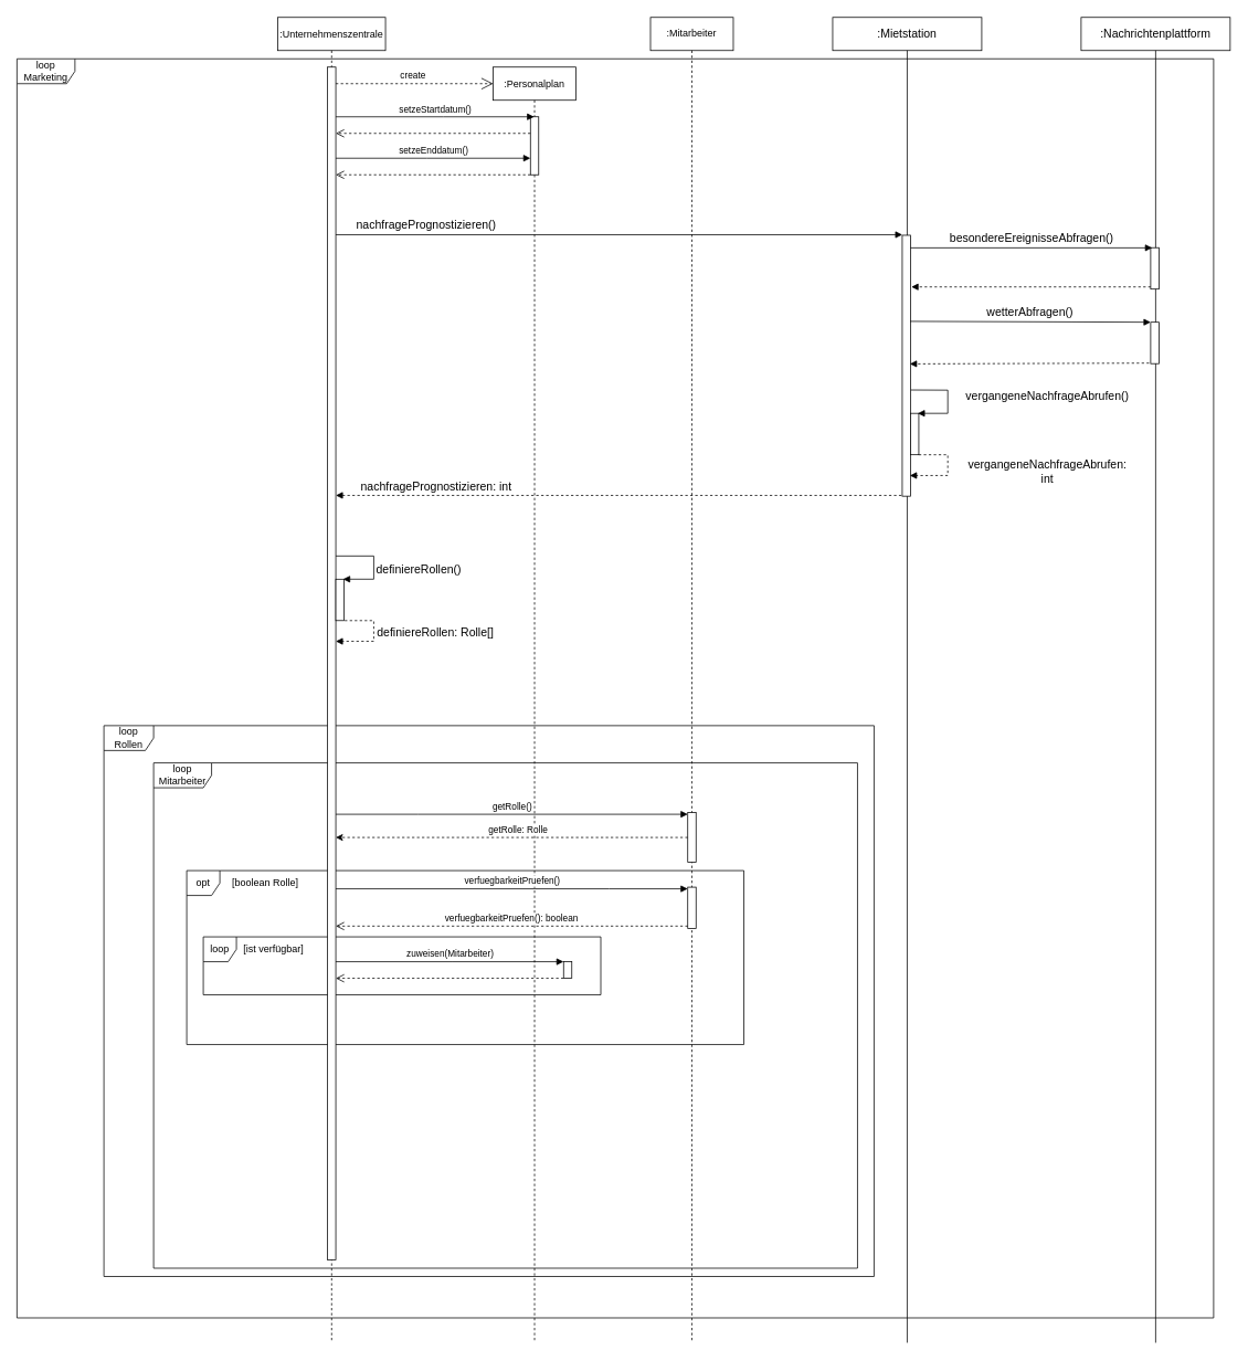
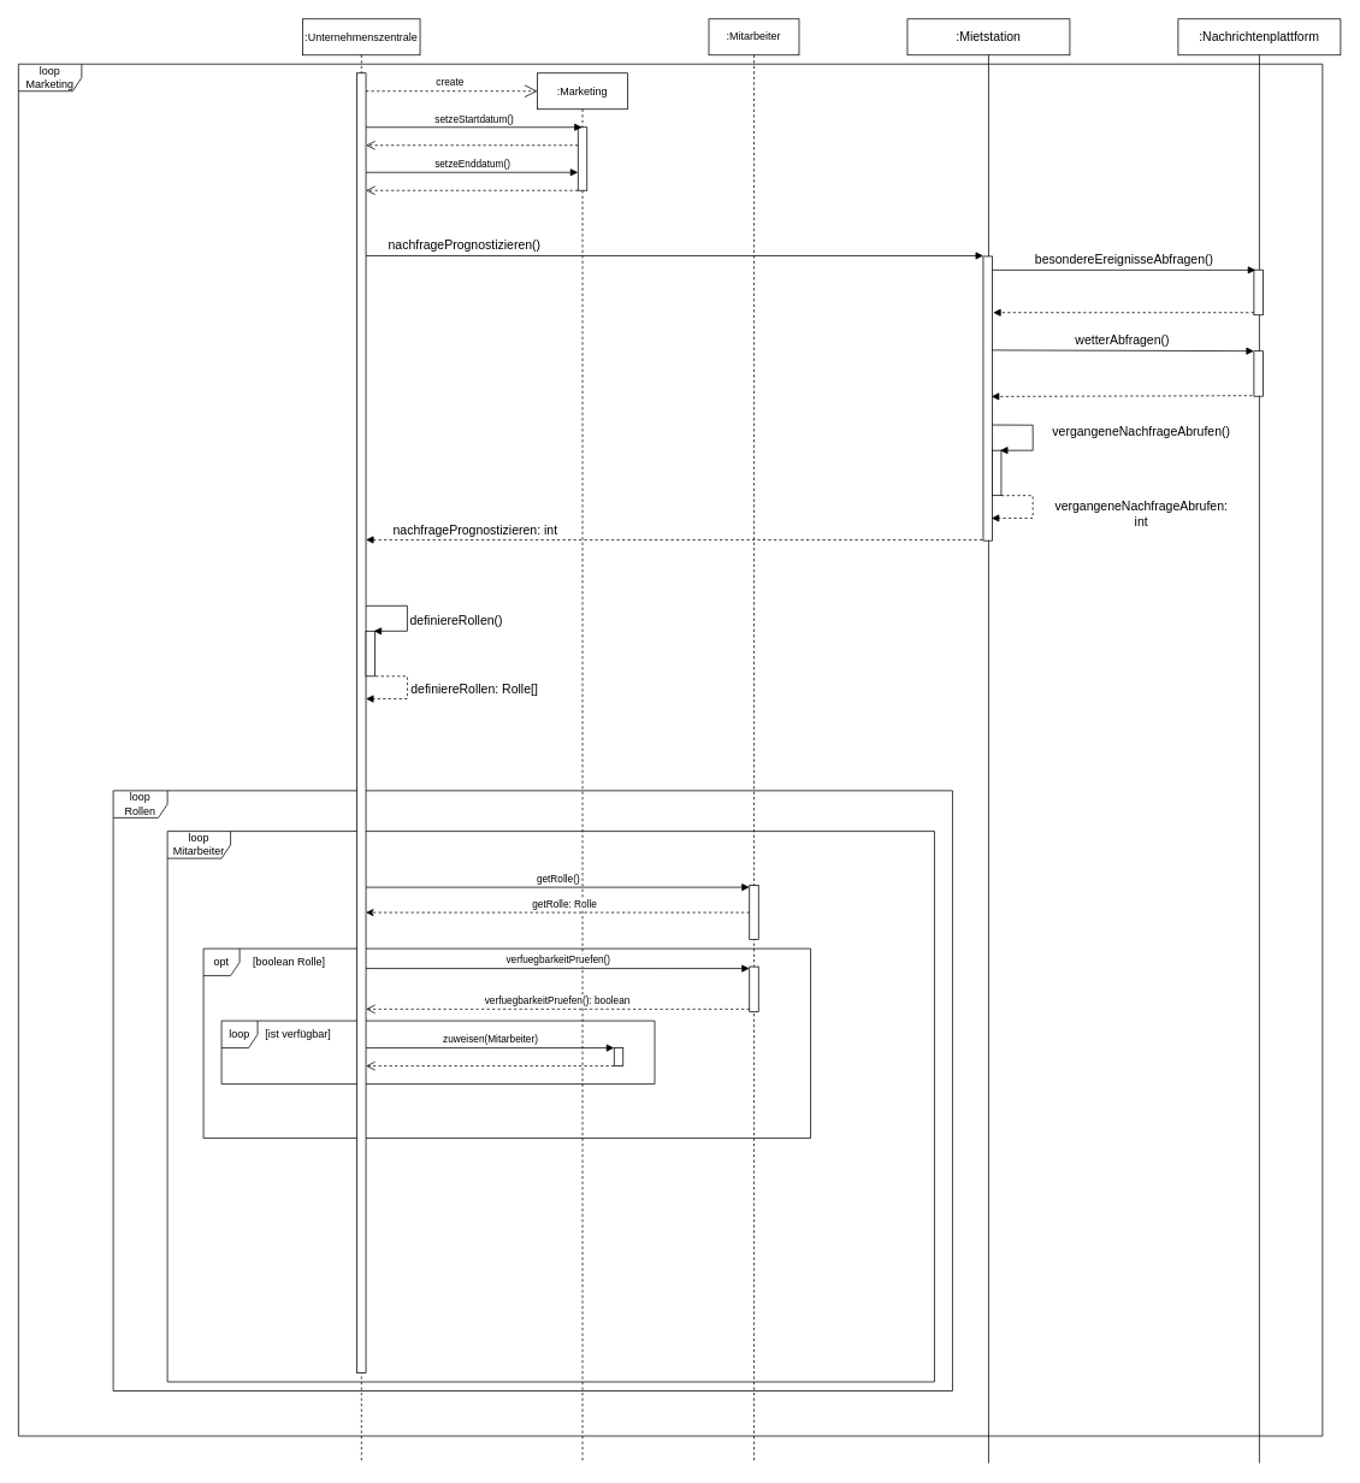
  <mxCell id="0" />
  <mxCell id="1" parent="0" />
  <mxCell id="2" value="opt" style="shape=umlFrame;whiteSpace=wrap;html=1;width=40;height=30;" parent="1" vertex="1"><mxGeometry x="225" y="1050" width="672.75" height="210" as="geometry" /></mxCell>
  <mxCell id="3" value="loop Rollen" style="shape=umlFrame;whiteSpace=wrap;html=1;" parent="1" vertex="1"><mxGeometry x="125" y="875" width="930" height="665" as="geometry" /></mxCell>
  <mxCell id="4" value="loop Marketing" style="shape=umlFrame;whiteSpace=wrap;html=1;width=70;height=30;" vertex="1" parent="1"><mxGeometry x="20" y="70" width="1445" height="1520" as="geometry" /></mxCell>
  <mxCell id="5" value=":Unternehmenszentrale" style="shape=umlLifeline;perimeter=lifelinePerimeter;container=1;collapsible=0;recursiveResize=0;rounded=0;shadow=0;strokeWidth=1;size=40;" parent="1" vertex="1"><mxGeometry x="335" y="20" width="130" height="1600" as="geometry" /></mxCell>
  <mxCell id="6" value="loop Mitarbeiter" style="shape=umlFrame;whiteSpace=wrap;html=1;width=70;height=30;" vertex="1" parent="5"><mxGeometry x="-150" y="900" width="850" height="610" as="geometry" /></mxCell>
  <mxCell id="7" value="loop" style="shape=umlFrame;whiteSpace=wrap;html=1;width=40;height=30;" vertex="1" parent="5"><mxGeometry x="-90" y="1110" width="480" height="70" as="geometry" /></mxCell>
  <mxCell id="8" value="" style="html=1;points=[];perimeter=orthogonalPerimeter;" parent="5" vertex="1"><mxGeometry x="60" y="60" width="10" height="1440" as="geometry" /></mxCell>
  <mxCell id="9" value="" style="html=1;points=[];perimeter=orthogonalPerimeter;fontSize=14;" vertex="1" parent="5"><mxGeometry x="70.0" y="678.2" width="10" height="50" as="geometry" /></mxCell>
  <mxCell id="10" value="definiereRollen()" style="html=1;verticalAlign=bottom;labelBackgroundColor=none;endArrow=block;endFill=1;rounded=0;fontSize=14;entryX=0.875;entryY=0;entryDx=0;entryDy=0;entryPerimeter=0;" edge="1" parent="5" target="9" source="8"><mxGeometry x="0.331" y="-54" width="160" relative="1" as="geometry"><mxPoint x="71.22" y="649.995" as="sourcePoint" /><mxPoint x="-504.17" y="568.2" as="targetPoint" /><Array as="points"><mxPoint x="115.83" y="650.2" /><mxPoint x="115.83" y="678.2" /></Array><mxPoint x="54" y="54" as="offset" /></mxGeometry></mxCell>
  <mxCell id="11" value="&lt;div&gt;definiereRollen: Rolle[]&lt;/div&gt;" style="html=1;verticalAlign=bottom;labelBackgroundColor=none;endArrow=block;endFill=1;dashed=1;rounded=0;fontSize=14;" edge="1" parent="5" target="8"><mxGeometry x="0.134" y="-74" width="160" relative="1" as="geometry"><mxPoint x="80.83" y="728.2" as="sourcePoint" /><mxPoint x="70.0" y="753.315" as="targetPoint" /><Array as="points"><mxPoint x="115.83" y="728.2" /><mxPoint x="115.83" y="753.2" /></Array><mxPoint x="74" y="74" as="offset" /></mxGeometry></mxCell>
  <mxCell id="12" value="[ist verfügbar]" style="text;html=1;strokeColor=none;fillColor=none;align=center;verticalAlign=middle;whiteSpace=wrap;rounded=0;" vertex="1" parent="5"><mxGeometry x="-60" y="1110" width="110" height="30" as="geometry" /></mxCell>
  <mxCell id="13" value="[boolean Rolle]" style="text;html=1;strokeColor=none;fillColor=none;align=center;verticalAlign=middle;whiteSpace=wrap;rounded=0;" parent="5" vertex="1"><mxGeometry x="-70" y="1030" width="110" height="30" as="geometry" /></mxCell>
- <mxCell id="14" value=":Personalplan" style="shape=umlLifeline;perimeter=lifelinePerimeter;container=1;collapsible=0;recursiveResize=0;rounded=0;shadow=0;strokeWidth=1;" parent="1" vertex="1"><mxGeometry x="595" y="80" width="100" height="1540" as="geometry" /></mxCell>
+ <mxCell id="14" value=":Marketing" style="shape=umlLifeline;perimeter=lifelinePerimeter;container=1;collapsible=0;recursiveResize=0;rounded=0;shadow=0;strokeWidth=1;" parent="1" vertex="1"><mxGeometry x="595" y="80" width="100" height="1540" as="geometry" /></mxCell>
  <mxCell id="15" value="" style="html=1;points=[];perimeter=orthogonalPerimeter;" parent="14" vertex="1"><mxGeometry x="45" y="60" width="10" height="70" as="geometry" /></mxCell>
  <mxCell id="16" value="" style="html=1;points=[];perimeter=orthogonalPerimeter;" vertex="1" parent="14"><mxGeometry x="85" y="1080" width="10" height="20" as="geometry" /></mxCell>
  <mxCell id="17" value=":Mitarbeiter" style="shape=umlLifeline;perimeter=lifelinePerimeter;whiteSpace=wrap;html=1;container=1;collapsible=0;recursiveResize=0;outlineConnect=0;" parent="1" vertex="1"><mxGeometry x="785" y="20" width="100" height="1600" as="geometry" /></mxCell>
  <mxCell id="18" value="" style="html=1;points=[];perimeter=orthogonalPerimeter;" vertex="1" parent="17"><mxGeometry x="45" y="960" width="10" height="60" as="geometry" /></mxCell>
  <mxCell id="19" value="" style="html=1;points=[];perimeter=orthogonalPerimeter;" parent="17" vertex="1"><mxGeometry x="45" y="1050" width="10" height="50" as="geometry" /></mxCell>
  <mxCell id="20" value="create" style="endArrow=open;endSize=12;dashed=1;html=1;rounded=0;" parent="1" source="8" edge="1"><mxGeometry x="-0.026" y="10" width="160" relative="1" as="geometry"><mxPoint x="405" y="90" as="sourcePoint" /><mxPoint x="595" y="100" as="targetPoint" /><Array as="points"><mxPoint x="495" y="100" /></Array><mxPoint as="offset" /></mxGeometry></mxCell>
  <mxCell id="21" value="setzeStartdatum()" style="html=1;verticalAlign=bottom;endArrow=block;rounded=0;" parent="1" source="8" target="14" edge="1"><mxGeometry width="80" relative="1" as="geometry"><mxPoint x="425" y="170" as="sourcePoint" /><mxPoint x="505" y="170" as="targetPoint" /><Array as="points"><mxPoint x="535" y="140" /></Array></mxGeometry></mxCell>
  <mxCell id="22" value="" style="html=1;verticalAlign=bottom;endArrow=open;dashed=1;endSize=8;rounded=0;" parent="1" source="15" target="8" edge="1"><mxGeometry relative="1" as="geometry"><mxPoint x="555" y="190" as="sourcePoint" /><mxPoint x="475" y="190" as="targetPoint" /><Array as="points"><mxPoint x="515" y="160" /></Array></mxGeometry></mxCell>
  <mxCell id="23" value="setzeEnddatum()" style="html=1;verticalAlign=bottom;endArrow=block;rounded=0;" parent="1" source="8" target="15" edge="1"><mxGeometry width="80" relative="1" as="geometry"><mxPoint x="545" y="290" as="sourcePoint" /><mxPoint x="625" y="290" as="targetPoint" /><Array as="points"><mxPoint x="515" y="190" /></Array></mxGeometry></mxCell>
  <mxCell id="24" value="" style="html=1;verticalAlign=bottom;endArrow=open;dashed=1;endSize=8;rounded=0;" parent="1" source="15" target="8" edge="1"><mxGeometry relative="1" as="geometry"><mxPoint x="625" y="290" as="sourcePoint" /><mxPoint x="545" y="290" as="targetPoint" /><Array as="points"><mxPoint x="525" y="210" /></Array></mxGeometry></mxCell>
  <mxCell id="25" value="nachfragePrognostizieren()" style="html=1;verticalAlign=bottom;labelBackgroundColor=none;endArrow=block;endFill=1;rounded=0;fontSize=14;entryX=0.009;entryY=-0.002;entryDx=0;entryDy=0;entryPerimeter=0;" edge="1" parent="1" target="27" source="8"><mxGeometry x="-0.678" width="160" relative="1" as="geometry"><mxPoint x="425" y="282" as="sourcePoint" /><mxPoint x="1475" y="282" as="targetPoint" /><mxPoint x="-1" as="offset" /></mxGeometry></mxCell>
  <mxCell id="26" value=":Mietstation" style="shape=umlLifeline;perimeter=lifelinePerimeter;whiteSpace=wrap;html=1;container=1;collapsible=0;recursiveResize=0;outlineConnect=0;lifelineDashed=0;fontSize=14;size=40;" vertex="1" parent="1"><mxGeometry x="1005" y="20" width="180" height="1600" as="geometry" /></mxCell>
  <mxCell id="27" value="" style="html=1;points=[];perimeter=orthogonalPerimeter;fontSize=14;" vertex="1" parent="26"><mxGeometry x="84" y="263" width="10" height="315" as="geometry" /></mxCell>
  <mxCell id="28" value="" style="html=1;points=[];perimeter=orthogonalPerimeter;fontSize=14;" vertex="1" parent="26"><mxGeometry x="94" y="478" width="10" height="50" as="geometry" /></mxCell>
  <mxCell id="29" value="vergangeneNachfrageAbrufen()" style="html=1;verticalAlign=bottom;labelBackgroundColor=none;endArrow=block;endFill=1;rounded=0;fontSize=14;entryX=0.875;entryY=0;entryDx=0;entryDy=0;entryPerimeter=0;exitX=1.039;exitY=0.593;exitDx=0;exitDy=0;exitPerimeter=0;" edge="1" parent="26" source="27" target="28"><mxGeometry x="0.15" y="120" width="160" relative="1" as="geometry"><mxPoint x="99" y="448" as="sourcePoint" /><mxPoint x="249" y="448" as="targetPoint" /><Array as="points"><mxPoint x="139" y="450" /><mxPoint x="139" y="478" /></Array><mxPoint as="offset" /></mxGeometry></mxCell>
  <mxCell id="30" value="&lt;div&gt;vergangeneNachfrageAbrufen:&lt;/div&gt;&lt;div&gt;int&lt;br&gt;&lt;/div&gt;" style="html=1;verticalAlign=bottom;labelBackgroundColor=none;endArrow=block;endFill=1;dashed=1;rounded=0;fontSize=14;entryX=0.917;entryY=0.921;entryDx=0;entryDy=0;entryPerimeter=0;" edge="1" parent="26" target="27"><mxGeometry x="0.134" y="121" width="160" relative="1" as="geometry"><mxPoint x="104" y="528" as="sourcePoint" /><mxPoint x="264" y="528" as="targetPoint" /><Array as="points"><mxPoint x="139" y="528" /><mxPoint x="139" y="553" /></Array><mxPoint x="120" y="-106" as="offset" /></mxGeometry></mxCell>
  <mxCell id="31" value=":Nachrichtenplattform" style="shape=umlLifeline;perimeter=lifelinePerimeter;whiteSpace=wrap;html=1;container=1;collapsible=0;recursiveResize=0;outlineConnect=0;lifelineDashed=0;fontSize=14;" vertex="1" parent="1"><mxGeometry x="1305" y="20" width="180" height="1600" as="geometry" /></mxCell>
  <mxCell id="32" value="" style="html=1;points=[];perimeter=orthogonalPerimeter;fontSize=14;" vertex="1" parent="31"><mxGeometry x="84" y="278" width="10" height="50" as="geometry" /></mxCell>
  <mxCell id="33" value="" style="html=1;points=[];perimeter=orthogonalPerimeter;fontSize=14;" vertex="1" parent="31"><mxGeometry x="84" y="368" width="10" height="50" as="geometry" /></mxCell>
  <mxCell id="34" value="besondereEreignisseAbfragen()" style="html=1;verticalAlign=bottom;labelBackgroundColor=none;endArrow=block;endFill=1;rounded=0;fontSize=14;entryX=0.178;entryY=0.004;entryDx=0;entryDy=0;entryPerimeter=0;" edge="1" parent="1" source="27" target="32"><mxGeometry width="160" relative="1" as="geometry"><mxPoint x="1134" y="328" as="sourcePoint" /><mxPoint x="1294" y="328" as="targetPoint" /></mxGeometry></mxCell>
  <mxCell id="35" value="" style="html=1;verticalAlign=bottom;labelBackgroundColor=none;endArrow=block;endFill=1;dashed=1;rounded=0;fontSize=14;entryX=1.1;entryY=0.198;entryDx=0;entryDy=0;entryPerimeter=0;" edge="1" parent="1" source="32" target="27"><mxGeometry width="160" relative="1" as="geometry"><mxPoint x="1394" y="345.34" as="sourcePoint" /><mxPoint x="1129" y="345.34" as="targetPoint" /></mxGeometry></mxCell>
  <mxCell id="36" value="wetterAbfragen()" style="html=1;verticalAlign=bottom;labelBackgroundColor=none;endArrow=block;endFill=1;rounded=0;fontSize=14;exitX=0.946;exitY=0.33;exitDx=0;exitDy=0;exitPerimeter=0;" edge="1" parent="1" source="27"><mxGeometry width="160" relative="1" as="geometry"><mxPoint x="1130.04" y="387.96" as="sourcePoint" /><mxPoint x="1389" y="387.96" as="targetPoint" /></mxGeometry></mxCell>
  <mxCell id="37" value="" style="html=1;verticalAlign=bottom;labelBackgroundColor=none;endArrow=block;endFill=1;dashed=1;rounded=0;fontSize=14;exitX=-0.193;exitY=0.886;exitDx=0;exitDy=0;exitPerimeter=0;entryX=0.918;entryY=0.493;entryDx=0;entryDy=0;entryPerimeter=0;" edge="1" parent="1" target="27"><mxGeometry width="160" relative="1" as="geometry"><mxPoint x="1387.07" y="437.34" as="sourcePoint" /><mxPoint x="1129" y="437.34" as="targetPoint" /></mxGeometry></mxCell>
  <mxCell id="38" value="nachfragePrognostizieren: int" style="html=1;verticalAlign=bottom;labelBackgroundColor=none;endArrow=block;endFill=1;dashed=1;rounded=0;fontSize=14;exitX=-0.1;exitY=0.997;exitDx=0;exitDy=0;exitPerimeter=0;" edge="1" parent="1" source="27" target="8"><mxGeometry x="0.649" width="160" relative="1" as="geometry"><mxPoint x="1130" y="410" as="sourcePoint" /><mxPoint x="425" y="597" as="targetPoint" /><mxPoint x="1" as="offset" /></mxGeometry></mxCell>
  <mxCell id="39" value="getRolle()" style="html=1;verticalAlign=bottom;endArrow=block;rounded=0;" parent="1" source="8" target="18" edge="1"><mxGeometry width="80" relative="1" as="geometry"><mxPoint x="445" y="982" as="sourcePoint" /><mxPoint x="629" y="982" as="targetPoint" /><Array as="points"><mxPoint x="504" y="982" /></Array></mxGeometry></mxCell>
  <mxCell id="40" style="edgeStyle=none;html=1;dashed=1;" edge="1" parent="1" source="18" target="8"><mxGeometry relative="1" as="geometry" /></mxCell>
  <mxCell id="41" value="getRolle: Rolle" style="edgeLabel;html=1;align=center;verticalAlign=middle;resizable=0;points=[];" vertex="1" connectable="0" parent="40"><mxGeometry x="0.049" y="1" relative="1" as="geometry"><mxPoint x="17" y="-11" as="offset" /></mxGeometry></mxCell>
  <mxCell id="42" value="verfuegbarkeitPruefen()" style="html=1;verticalAlign=bottom;endArrow=block;rounded=0;" parent="1" edge="1"><mxGeometry width="80" relative="1" as="geometry"><mxPoint x="405" y="1072" as="sourcePoint" /><mxPoint x="830" y="1072" as="targetPoint" /><Array as="points"><mxPoint x="735" y="1072" /></Array></mxGeometry></mxCell>
  <mxCell id="43" value="verfuegbarkeitPruefen(): boolean" style="html=1;verticalAlign=bottom;endArrow=open;dashed=1;endSize=8;rounded=0;" parent="1" edge="1"><mxGeometry relative="1" as="geometry"><mxPoint x="830" y="1117" as="sourcePoint" /><mxPoint x="405" y="1117" as="targetPoint" /><Array as="points"><mxPoint x="745" y="1117" /></Array></mxGeometry></mxCell>
  <mxCell id="44" value="zuweisen(Mitarbeiter)" style="html=1;verticalAlign=bottom;endArrow=block;rounded=0;" parent="1" source="8" target="16" edge="1"><mxGeometry width="80" relative="1" as="geometry"><mxPoint x="435" y="1160" as="sourcePoint" /><mxPoint x="670" y="1160" as="targetPoint" /><Array as="points"><mxPoint x="545" y="1160" /></Array></mxGeometry></mxCell>
  <mxCell id="45" value="" style="html=1;verticalAlign=bottom;endArrow=open;dashed=1;endSize=8;rounded=0;" parent="1" source="16" target="8" edge="1"><mxGeometry relative="1" as="geometry"><mxPoint x="670" y="1180" as="sourcePoint" /><mxPoint x="435" y="1180" as="targetPoint" /><Array as="points"><mxPoint x="555" y="1180" /></Array></mxGeometry></mxCell>
